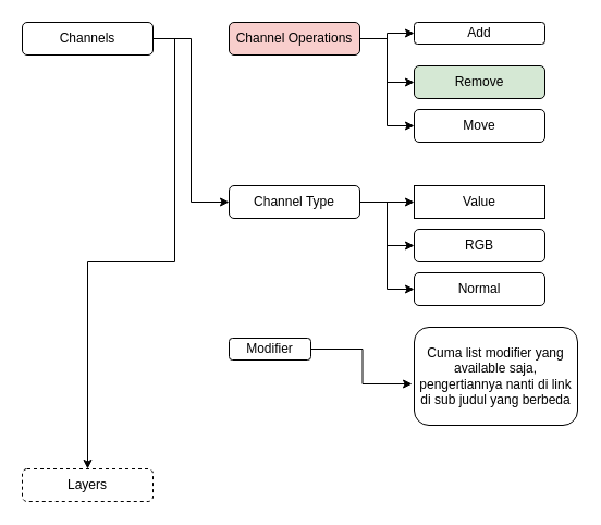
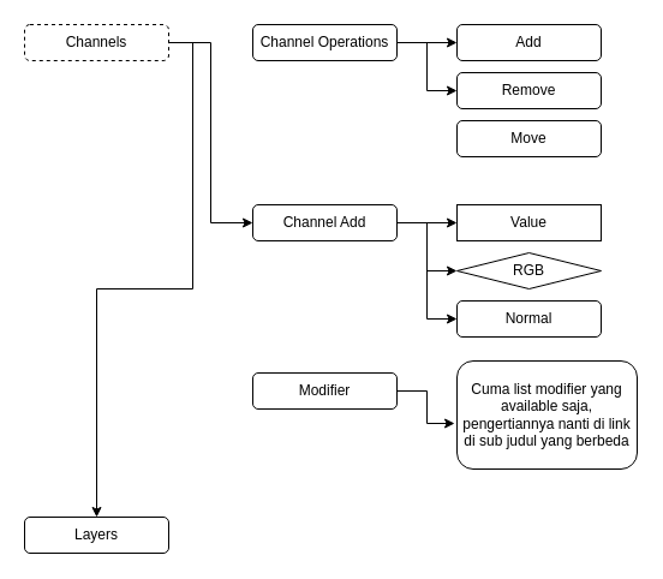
  <mxCell id="0" />
  <mxCell id="1" parent="0" />
  <mxCell id="2" style="edgeStyle=orthogonalEdgeStyle;rounded=0;orthogonalLoop=1;jettySize=auto;html=1;exitX=1;exitY=0.5;exitDx=0;exitDy=0;entryX=0;entryY=0.5;entryDx=0;entryDy=0;" edge="1" parent="1" source="4" target="12"><mxGeometry relative="1" as="geometry" /></mxCell>
  <mxCell id="3" style="edgeStyle=orthogonalEdgeStyle;rounded=0;orthogonalLoop=1;jettySize=auto;html=1;exitX=1;exitY=0.5;exitDx=0;exitDy=0;" edge="1" parent="1" source="4" target="22"><mxGeometry relative="1" as="geometry" /></mxCell>
- <mxCell id="4" value="Channels" style="rounded=1;whiteSpace=wrap;html=1;" vertex="1" parent="1"><mxGeometry x="20" y="20" width="120" height="30" as="geometry" /></mxCell>
+ <mxCell id="4" value="Channels" style="rounded=1;whiteSpace=wrap;html=1;dashed=1;" vertex="1" parent="1"><mxGeometry x="20" y="20" width="120" height="30" as="geometry" /></mxCell>
  <mxCell id="5" style="edgeStyle=orthogonalEdgeStyle;rounded=0;orthogonalLoop=1;jettySize=auto;html=1;exitX=1;exitY=0.5;exitDx=0;exitDy=0;" edge="1" parent="1" source="8" target="13"><mxGeometry relative="1" as="geometry" /></mxCell>
  <mxCell id="6" style="edgeStyle=orthogonalEdgeStyle;rounded=0;orthogonalLoop=1;jettySize=auto;html=1;exitX=1;exitY=0.5;exitDx=0;exitDy=0;entryX=0;entryY=0.5;entryDx=0;entryDy=0;" edge="1" parent="1" source="8" target="14"><mxGeometry relative="1" as="geometry" /></mxCell>
- <mxCell id="7" style="edgeStyle=orthogonalEdgeStyle;rounded=0;orthogonalLoop=1;jettySize=auto;html=1;exitX=1;exitY=0.5;exitDx=0;exitDy=0;entryX=0;entryY=0.5;entryDx=0;entryDy=0;" edge="1" parent="1" source="8" target="15"><mxGeometry relative="1" as="geometry" /></mxCell>
- <mxCell id="8" value="Channel Operations" style="rounded=1;whiteSpace=wrap;html=1;fillColor=#f8cecc;" vertex="1" parent="1"><mxGeometry x="210" y="20" width="120" height="30" as="geometry" /></mxCell>
+ <mxCell id="8" value="Channel Operations" style="rounded=1;whiteSpace=wrap;html=1;" vertex="1" parent="1"><mxGeometry x="210" y="20" width="120" height="30" as="geometry" /></mxCell>
  <mxCell id="9" style="edgeStyle=orthogonalEdgeStyle;rounded=0;orthogonalLoop=1;jettySize=auto;html=1;exitX=1;exitY=0.5;exitDx=0;exitDy=0;entryX=0;entryY=0.5;entryDx=0;entryDy=0;" edge="1" parent="1" source="12" target="16"><mxGeometry relative="1" as="geometry" /></mxCell>
  <mxCell id="10" style="edgeStyle=orthogonalEdgeStyle;rounded=0;orthogonalLoop=1;jettySize=auto;html=1;exitX=1;exitY=0.5;exitDx=0;exitDy=0;entryX=0;entryY=0.5;entryDx=0;entryDy=0;" edge="1" parent="1" source="12" target="17"><mxGeometry relative="1" as="geometry" /></mxCell>
  <mxCell id="11" style="edgeStyle=orthogonalEdgeStyle;rounded=0;orthogonalLoop=1;jettySize=auto;html=1;exitX=1;exitY=0.5;exitDx=0;exitDy=0;entryX=0;entryY=0.5;entryDx=0;entryDy=0;" edge="1" parent="1" source="12" target="18"><mxGeometry relative="1" as="geometry" /></mxCell>
- <mxCell id="12" value="Channel Type" style="rounded=1;whiteSpace=wrap;html=1;" vertex="1" parent="1"><mxGeometry x="210" y="170" width="120" height="30" as="geometry" /></mxCell>
- <mxCell id="13" value="Add" style="rounded=1;whiteSpace=wrap;html=1;" vertex="1" parent="1"><mxGeometry x="380" y="20" width="120" height="20" as="geometry" /></mxCell>
- <mxCell id="14" value="Remove" style="rounded=1;whiteSpace=wrap;html=1;fillColor=#d5e8d4;" vertex="1" parent="1"><mxGeometry x="380" y="60" width="120" height="30" as="geometry" /></mxCell>
+ <mxCell id="12" value="Channel Add" style="rounded=1;whiteSpace=wrap;html=1;" vertex="1" parent="1"><mxGeometry x="210" y="170" width="120" height="30" as="geometry" /></mxCell>
+ <mxCell id="13" value="Add" style="rounded=1;whiteSpace=wrap;html=1;" vertex="1" parent="1"><mxGeometry x="380" y="20" width="120" height="30" as="geometry" /></mxCell>
+ <mxCell id="14" value="Remove" style="rounded=1;whiteSpace=wrap;html=1;" vertex="1" parent="1"><mxGeometry x="380" y="60" width="120" height="30" as="geometry" /></mxCell>
  <mxCell id="15" value="Move" style="rounded=1;whiteSpace=wrap;html=1;" vertex="1" parent="1"><mxGeometry x="380" y="100" width="120" height="30" as="geometry" /></mxCell>
  <mxCell id="16" value="Value" style="whiteSpace=wrap;html=1;rounded=0;" vertex="1" parent="1"><mxGeometry x="380" y="170" width="120" height="30" as="geometry" /></mxCell>
- <mxCell id="17" value="RGB" style="rounded=1;whiteSpace=wrap;html=1;" vertex="1" parent="1"><mxGeometry x="380" y="210" width="120" height="30" as="geometry" /></mxCell>
+ <mxCell id="17" value="RGB" style="rhombus;whiteSpace=wrap;html=1;" vertex="1" parent="1"><mxGeometry x="380" y="210" width="120" height="30" as="geometry" /></mxCell>
  <mxCell id="18" value="Normal" style="rounded=1;whiteSpace=wrap;html=1;" vertex="1" parent="1"><mxGeometry x="380" y="250" width="120" height="30" as="geometry" /></mxCell>
  <mxCell id="19" style="edgeStyle=orthogonalEdgeStyle;rounded=0;orthogonalLoop=1;jettySize=auto;html=1;exitX=1;exitY=0.5;exitDx=0;exitDy=0;entryX=-0.013;entryY=0.578;entryDx=0;entryDy=0;entryPerimeter=0;" edge="1" parent="1" source="20" target="21"><mxGeometry relative="1" as="geometry" /></mxCell>
- <mxCell id="20" value="Modifier" style="rounded=1;whiteSpace=wrap;html=1;" vertex="1" parent="1"><mxGeometry x="210" y="310" width="75" height="20" as="geometry" /></mxCell>
+ <mxCell id="20" value="Modifier" style="rounded=1;whiteSpace=wrap;html=1;" vertex="1" parent="1"><mxGeometry x="210" y="310" width="120" height="30" as="geometry" /></mxCell>
  <mxCell id="21" value="Cuma list modifier yang available saja, pengertiannya nanti di link di sub judul yang berbeda" style="rounded=1;whiteSpace=wrap;html=1;" vertex="1" parent="1"><mxGeometry x="380" y="300" width="150" height="90" as="geometry" /></mxCell>
- <mxCell id="22" value="Layers" style="rounded=1;whiteSpace=wrap;html=1;dashed=1;" vertex="1" parent="1"><mxGeometry x="20" y="430" width="120" height="30" as="geometry" /></mxCell>
+ <mxCell id="22" value="Layers" style="rounded=1;whiteSpace=wrap;html=1;" vertex="1" parent="1"><mxGeometry x="20" y="430" width="120" height="30" as="geometry" /></mxCell>
